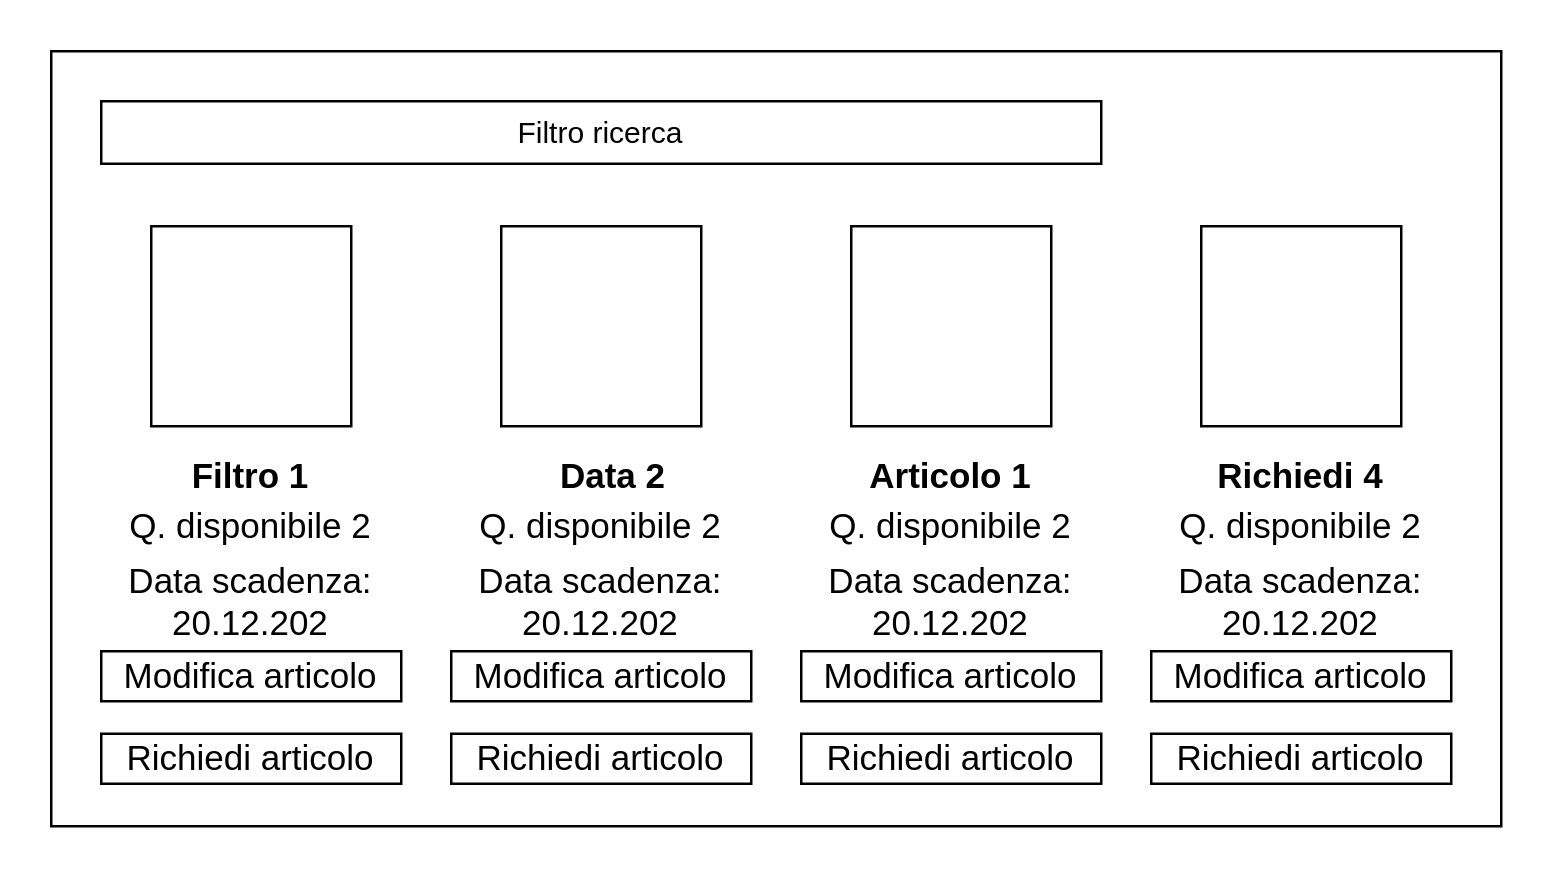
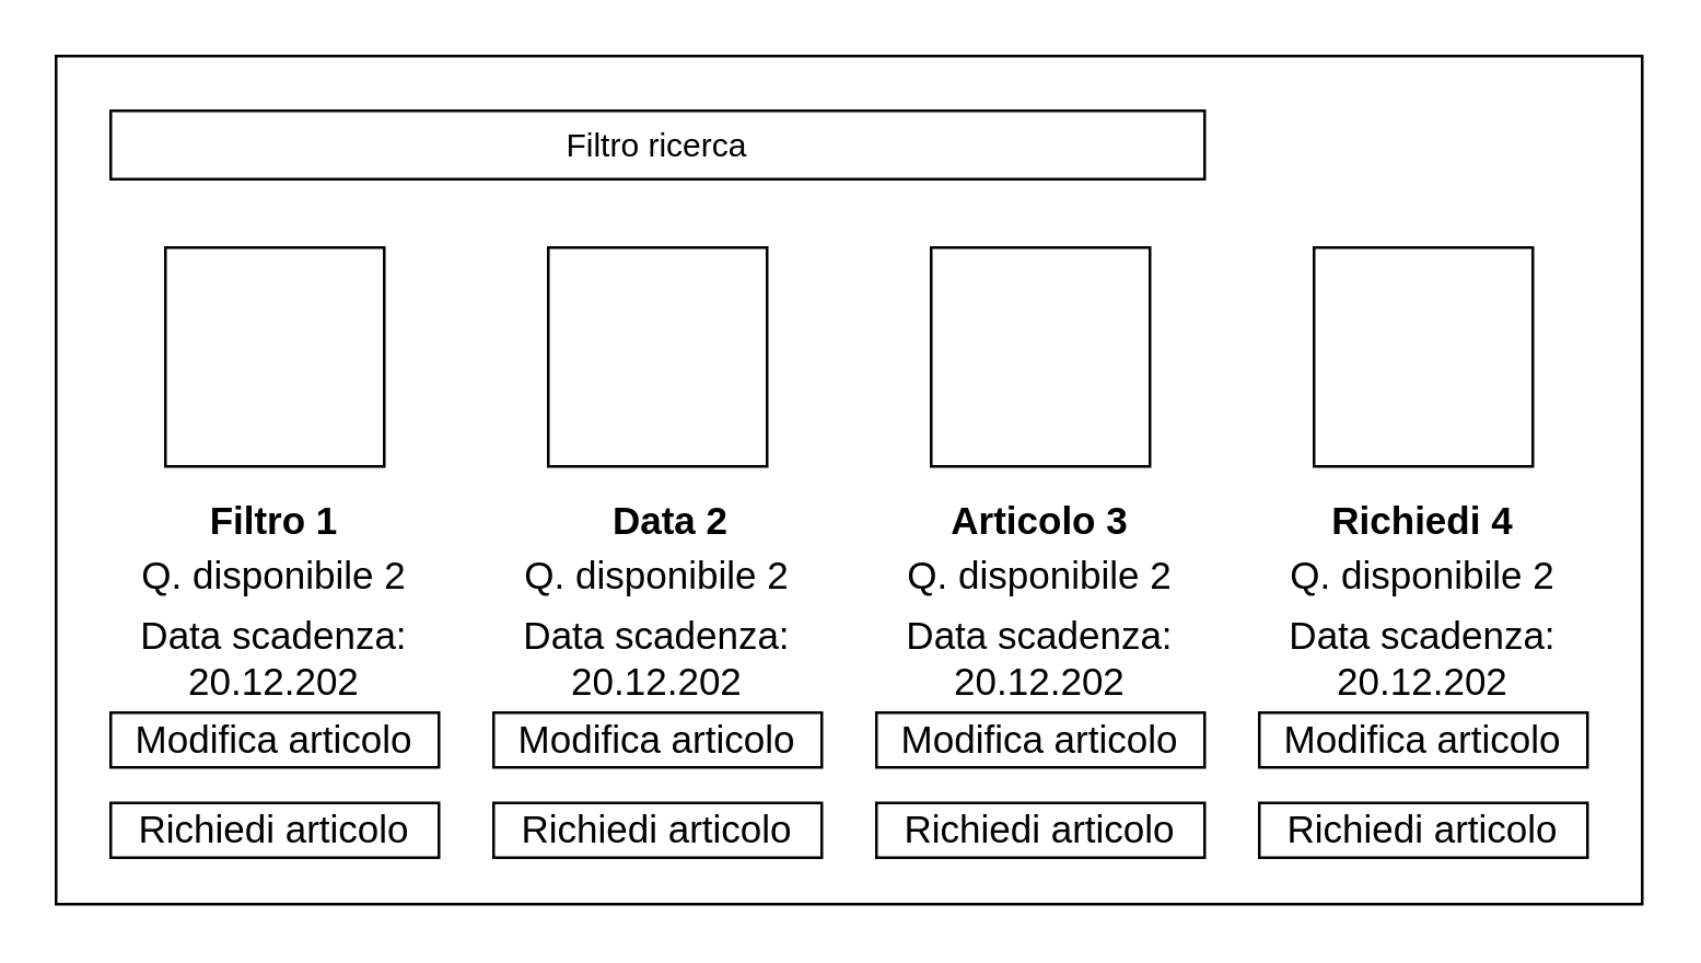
  <mxCell id="0" />
  <mxCell id="1" parent="0" />
  <mxCell id="2" value="" style="rounded=0;whiteSpace=wrap;html=1;" parent="1" vertex="1"><mxGeometry x="20" y="20" width="580" height="310" as="geometry" /></mxCell>
  <mxCell id="3" value="" style="whiteSpace=wrap;html=1;aspect=fixed;fontSize=14;" parent="1" vertex="1"><mxGeometry x="60" y="90" width="80" height="80" as="geometry" /></mxCell>
  <mxCell id="4" value="" style="whiteSpace=wrap;html=1;aspect=fixed;fontSize=14;" parent="1" vertex="1"><mxGeometry x="200" y="90" width="80" height="80" as="geometry" /></mxCell>
  <mxCell id="5" value="" style="whiteSpace=wrap;html=1;aspect=fixed;fontSize=14;" parent="1" vertex="1"><mxGeometry x="340" y="90" width="80" height="80" as="geometry" /></mxCell>
  <mxCell id="6" value="" style="whiteSpace=wrap;html=1;aspect=fixed;fontSize=14;" parent="1" vertex="1"><mxGeometry x="480" y="90" width="80" height="80" as="geometry" /></mxCell>
  <mxCell id="7" value="Filtro 1" style="text;html=1;strokeColor=none;fillColor=none;align=center;verticalAlign=middle;whiteSpace=wrap;rounded=0;fontSize=14;fontStyle=1" parent="1" vertex="1"><mxGeometry x="55" y="180" width="90" height="20" as="geometry" /></mxCell>
  <mxCell id="8" value="Q. disponibile 2" style="text;html=1;strokeColor=none;fillColor=none;align=center;verticalAlign=middle;whiteSpace=wrap;rounded=0;fontSize=14;" parent="1" vertex="1"><mxGeometry x="40" y="200" width="120" height="20" as="geometry" /></mxCell>
  <mxCell id="9" value="Q. disponibile 2" style="text;html=1;strokeColor=none;fillColor=none;align=center;verticalAlign=middle;whiteSpace=wrap;rounded=0;fontSize=14;" parent="1" vertex="1"><mxGeometry x="180" y="200" width="120" height="20" as="geometry" /></mxCell>
  <mxCell id="10" value="Q. disponibile 2" style="text;html=1;strokeColor=none;fillColor=none;align=center;verticalAlign=middle;whiteSpace=wrap;rounded=0;fontSize=14;" parent="1" vertex="1"><mxGeometry x="320" y="200" width="120" height="20" as="geometry" /></mxCell>
  <mxCell id="11" value="Q. disponibile 2" style="text;html=1;strokeColor=none;fillColor=none;align=center;verticalAlign=middle;whiteSpace=wrap;rounded=0;fontSize=14;" parent="1" vertex="1"><mxGeometry x="460" y="200" width="120" height="20" as="geometry" /></mxCell>
  <mxCell id="12" value="Data scadenza:&lt;br&gt;20.12.202" style="text;html=1;strokeColor=none;fillColor=none;align=center;verticalAlign=middle;whiteSpace=wrap;rounded=0;fontSize=14;" parent="1" vertex="1"><mxGeometry x="40" y="230" width="120" height="20" as="geometry" /></mxCell>
  <mxCell id="13" value="Data scadenza:&lt;br&gt;20.12.202" style="text;html=1;strokeColor=none;fillColor=none;align=center;verticalAlign=middle;whiteSpace=wrap;rounded=0;fontSize=14;" parent="1" vertex="1"><mxGeometry x="180" y="230" width="120" height="20" as="geometry" /></mxCell>
  <mxCell id="14" value="Data scadenza:&lt;br&gt;20.12.202" style="text;html=1;strokeColor=none;fillColor=none;align=center;verticalAlign=middle;whiteSpace=wrap;rounded=0;fontSize=14;" parent="1" vertex="1"><mxGeometry x="320" y="230" width="120" height="20" as="geometry" /></mxCell>
  <mxCell id="15" value="Data scadenza:&lt;br&gt;20.12.202" style="text;html=1;strokeColor=none;fillColor=none;align=center;verticalAlign=middle;whiteSpace=wrap;rounded=0;fontSize=14;" parent="1" vertex="1"><mxGeometry x="460" y="230" width="120" height="20" as="geometry" /></mxCell>
  <mxCell id="16" value="Data 2" style="text;html=1;strokeColor=none;fillColor=none;align=center;verticalAlign=middle;whiteSpace=wrap;rounded=0;fontSize=14;fontStyle=1" parent="1" vertex="1"><mxGeometry x="200" y="180" width="90" height="20" as="geometry" /></mxCell>
- <mxCell id="17" value="Articolo 1" style="text;html=1;strokeColor=none;fillColor=none;align=center;verticalAlign=middle;whiteSpace=wrap;rounded=0;fontSize=14;fontStyle=1" parent="1" vertex="1"><mxGeometry x="335" y="180" width="90" height="20" as="geometry" /></mxCell>
+ <mxCell id="17" value="Articolo 3" style="text;html=1;strokeColor=none;fillColor=none;align=center;verticalAlign=middle;whiteSpace=wrap;rounded=0;fontSize=14;fontStyle=1" parent="1" vertex="1"><mxGeometry x="335" y="180" width="90" height="20" as="geometry" /></mxCell>
  <mxCell id="18" value="Richiedi 4" style="text;html=1;strokeColor=none;fillColor=none;align=center;verticalAlign=middle;whiteSpace=wrap;rounded=0;fontSize=14;fontStyle=1" parent="1" vertex="1"><mxGeometry x="475" y="180" width="90" height="20" as="geometry" /></mxCell>
  <mxCell id="19" value="Richiedi articolo" style="rounded=0;whiteSpace=wrap;html=1;fontSize=14;" parent="1" vertex="1"><mxGeometry x="40" y="293" width="120" height="20" as="geometry" /></mxCell>
  <mxCell id="20" value="Modifica articolo" style="rounded=0;whiteSpace=wrap;html=1;fontSize=14;" parent="1" vertex="1"><mxGeometry x="180" y="260" width="120" height="20" as="geometry" /></mxCell>
  <mxCell id="21" value="Modifica articolo" style="rounded=0;whiteSpace=wrap;html=1;fontSize=14;" parent="1" vertex="1"><mxGeometry x="320" y="260" width="120" height="20" as="geometry" /></mxCell>
  <mxCell id="22" value="Modifica articolo" style="rounded=0;whiteSpace=wrap;html=1;fontSize=14;" parent="1" vertex="1"><mxGeometry x="460" y="260" width="120" height="20" as="geometry" /></mxCell>
  <mxCell id="23" value="Filtro ricerca" style="rounded=0;whiteSpace=wrap;html=1;" vertex="1" parent="1"><mxGeometry x="40" y="40" width="400" height="25" as="geometry" /></mxCell>
  <mxCell id="24" value="Modifica articolo" style="rounded=0;whiteSpace=wrap;html=1;fontSize=14;" vertex="1" parent="1"><mxGeometry x="40" y="260" width="120" height="20" as="geometry" /></mxCell>
  <mxCell id="25" value="Richiedi articolo" style="rounded=0;whiteSpace=wrap;html=1;fontSize=14;" vertex="1" parent="1"><mxGeometry x="180" y="293" width="120" height="20" as="geometry" /></mxCell>
  <mxCell id="26" value="Richiedi articolo" style="rounded=0;whiteSpace=wrap;html=1;fontSize=14;" vertex="1" parent="1"><mxGeometry x="320" y="293" width="120" height="20" as="geometry" /></mxCell>
  <mxCell id="27" value="Richiedi articolo" style="rounded=0;whiteSpace=wrap;html=1;fontSize=14;" vertex="1" parent="1"><mxGeometry x="460" y="293" width="120" height="20" as="geometry" /></mxCell>
